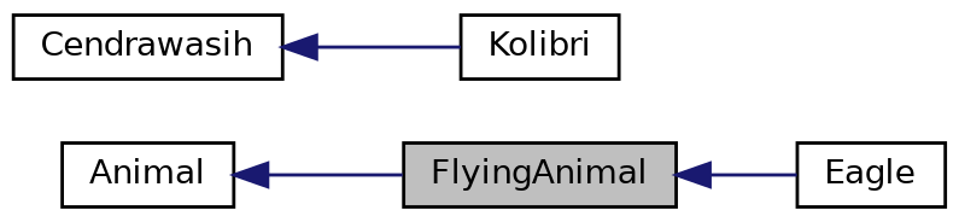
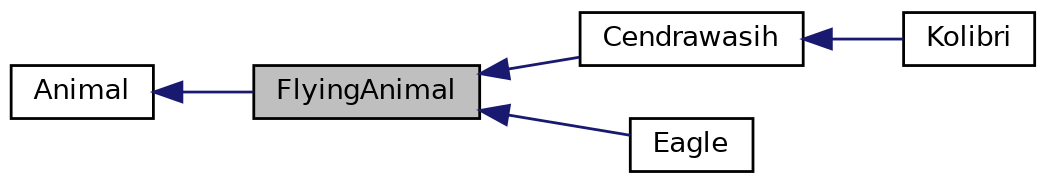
  digraph {
    rankdir=LR
    node [color=black fillcolor=white fontname=Helvetica fontsize=10 shape=record style=filled]
    edge [color=midnightblue dir=back fontname=Helvetica fontsize=10 labelfontname=Helvetica labelfontsize=10 style=solid]
    n1 [fillcolor=grey75 fontcolor=black height=0.2 label=FlyingAnimal width=0.4]
    n2 [height=0.2 label=Cendrawasih width=0.4]
    n3 [height=0.2 label=Eagle width=0.4]
    n4 [height=0.2 label=Kolibri width=0.4]
    n5 [height=0.2 label=Animal width=0.4]
+   n1 -> n2
    n1 -> n3
    n2 -> n4
    n5 -> n1
  }
